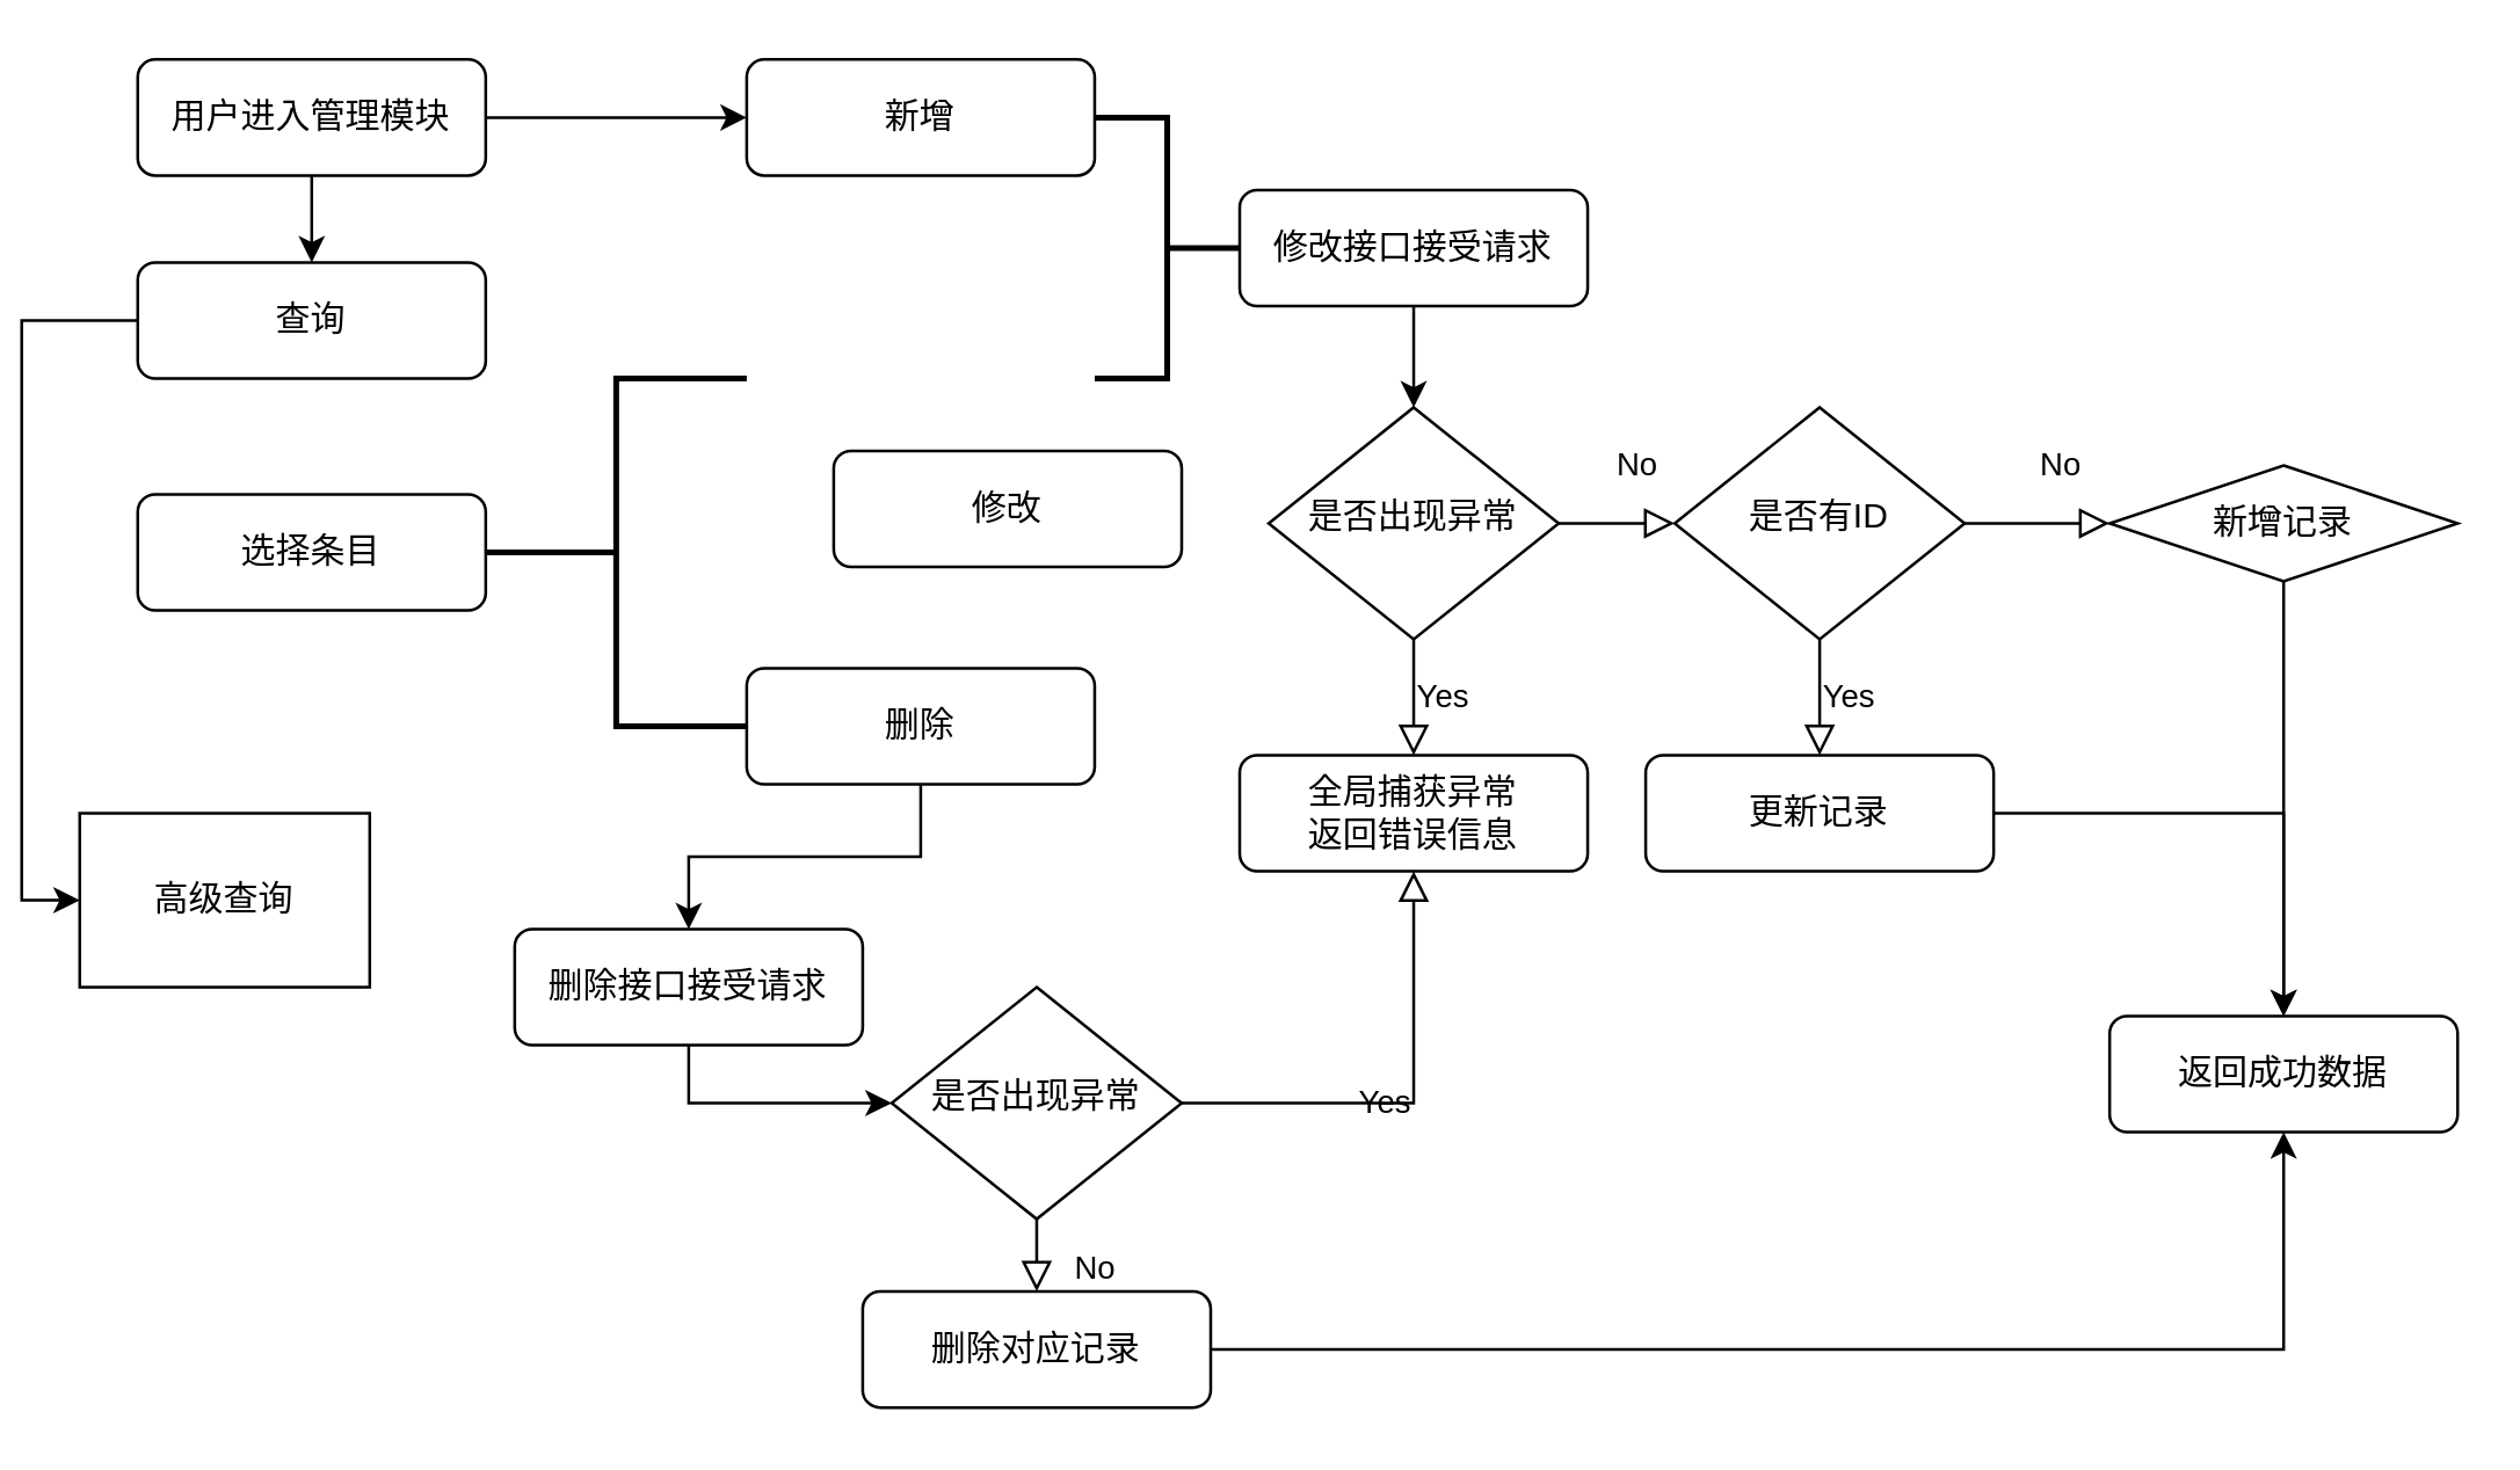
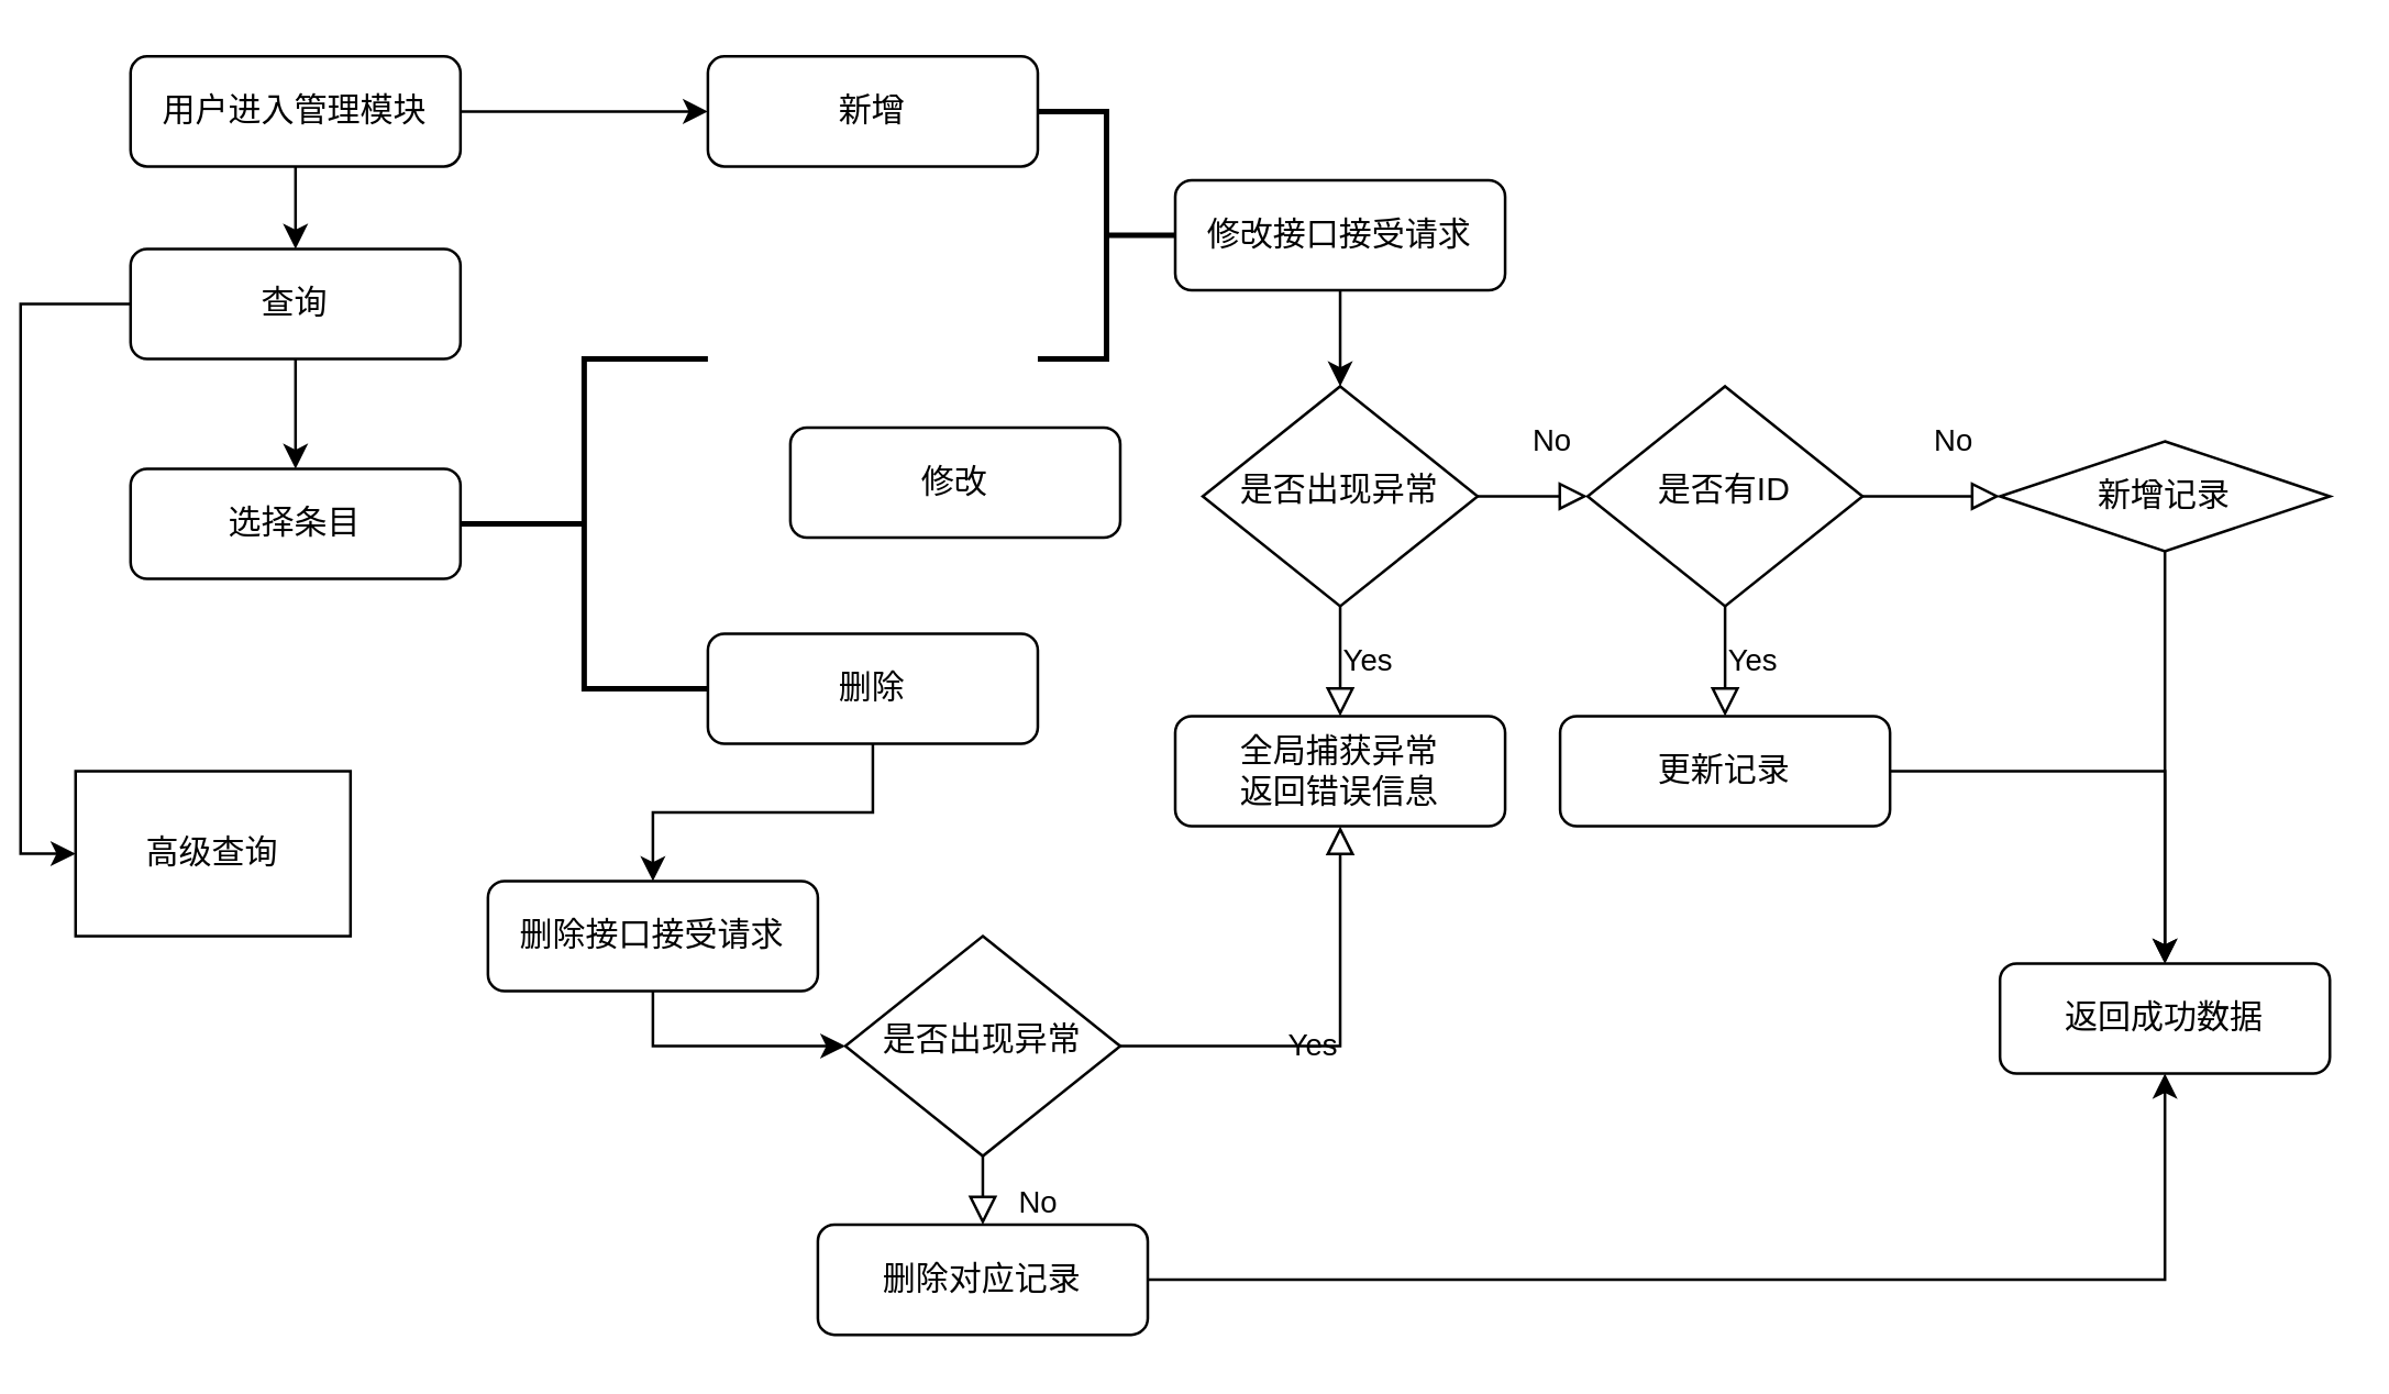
  <mxCell id="0" />
  <mxCell id="1" parent="0" />
  <mxCell id="2" style="edgeStyle=orthogonalEdgeStyle;rounded=0;orthogonalLoop=1;jettySize=auto;html=1;exitX=1;exitY=0.5;exitDx=0;exitDy=0;entryX=0;entryY=0.5;entryDx=0;entryDy=0;" edge="1" parent="1" source="4" target="5"><mxGeometry relative="1" as="geometry" /></mxCell>
  <mxCell id="3" style="edgeStyle=orthogonalEdgeStyle;rounded=0;orthogonalLoop=1;jettySize=auto;html=1;exitX=0.5;exitY=1;exitDx=0;exitDy=0;entryX=0.5;entryY=0;entryDx=0;entryDy=0;" edge="1" parent="1" source="4" target="11"><mxGeometry relative="1" as="geometry" /></mxCell>
  <mxCell id="4" value="用户进入管理模块" style="rounded=1;whiteSpace=wrap;html=1;fontSize=12;glass=0;strokeWidth=1;shadow=0;" vertex="1" parent="1"><mxGeometry x="40" y="20" width="120" height="40" as="geometry" /></mxCell>
  <mxCell id="5" value="新增" style="rounded=1;whiteSpace=wrap;html=1;fontSize=12;glass=0;strokeWidth=1;shadow=0;" vertex="1" parent="1"><mxGeometry x="250" y="20" width="120" height="40" as="geometry" /></mxCell>
  <mxCell id="6" value="" style="edgeStyle=orthogonalEdgeStyle;rounded=0;orthogonalLoop=1;jettySize=auto;html=1;entryX=0.5;entryY=0;entryDx=0;entryDy=0;exitX=0.5;exitY=1;exitDx=0;exitDy=0;" edge="1" parent="1" source="7" target="37"><mxGeometry relative="1" as="geometry" /></mxCell>
  <mxCell id="7" value="删除" style="rounded=1;whiteSpace=wrap;html=1;fontSize=12;glass=0;strokeWidth=1;shadow=0;" vertex="1" parent="1"><mxGeometry x="250" y="230" width="120" height="40" as="geometry" /></mxCell>
  <mxCell id="8" value="修改" style="rounded=1;whiteSpace=wrap;html=1;fontSize=12;glass=0;strokeWidth=1;shadow=0;" vertex="1" parent="1"><mxGeometry x="280" y="155" width="120" height="40" as="geometry" /></mxCell>
+ <mxCell id="9" style="edgeStyle=orthogonalEdgeStyle;rounded=0;orthogonalLoop=1;jettySize=auto;html=1;exitX=0.5;exitY=1;exitDx=0;exitDy=0;" edge="1" parent="1" source="11" target="14"><mxGeometry relative="1" as="geometry"><mxPoint x="94" y="132" as="sourcePoint" /></mxGeometry></mxCell>
  <mxCell id="10" style="edgeStyle=orthogonalEdgeStyle;rounded=0;orthogonalLoop=1;jettySize=auto;html=1;exitX=0;exitY=0.5;exitDx=0;exitDy=0;entryX=0;entryY=0.5;entryDx=0;entryDy=0;" edge="1" parent="1" source="11" target="12"><mxGeometry relative="1" as="geometry" /></mxCell>
  <mxCell id="11" value="查询" style="rounded=1;whiteSpace=wrap;html=1;fontSize=12;glass=0;strokeWidth=1;shadow=0;" vertex="1" parent="1"><mxGeometry x="40" y="90" width="120" height="40" as="geometry" /></mxCell>
  <mxCell id="12" value="高级查询" style="whiteSpace=wrap;html=1;align=center;verticalAlign=middle;treeFolding=1;treeMoving=1;newEdgeStyle={&quot;edgeStyle&quot;:&quot;elbowEdgeStyle&quot;,&quot;startArrow&quot;:&quot;none&quot;,&quot;endArrow&quot;:&quot;none&quot;};" vertex="1" parent="1"><mxGeometry x="20" y="280" width="100" height="60" as="geometry" /></mxCell>
  <mxCell id="13" value="" style="strokeWidth=2;html=1;shape=mxgraph.flowchart.annotation_2;align=left;labelPosition=right;pointerEvents=1;" vertex="1" parent="1"><mxGeometry x="160" y="130" width="90" height="120" as="geometry" /></mxCell>
  <mxCell id="14" value="选择条目" style="rounded=1;whiteSpace=wrap;html=1;fontSize=12;glass=0;strokeWidth=1;shadow=0;" vertex="1" parent="1"><mxGeometry x="40" y="170" width="120" height="40" as="geometry" /></mxCell>
  <mxCell id="15" value="" style="strokeWidth=2;html=1;shape=mxgraph.flowchart.annotation_2;align=left;labelPosition=right;pointerEvents=1;rotation=-180;" vertex="1" parent="1"><mxGeometry x="370" y="40" width="50" height="90" as="geometry" /></mxCell>
  <mxCell id="16" value="" style="edgeStyle=orthogonalEdgeStyle;rounded=0;orthogonalLoop=1;jettySize=auto;html=1;" edge="1" parent="1" source="17" target="26"><mxGeometry relative="1" as="geometry" /></mxCell>
  <mxCell id="17" value="修改接口接受请求" style="rounded=1;whiteSpace=wrap;html=1;fontSize=12;glass=0;strokeWidth=1;shadow=0;" vertex="1" parent="1"><mxGeometry x="420" y="65" width="120" height="40" as="geometry" /></mxCell>
  <mxCell id="18" value="是否有ID" style="rhombus;whiteSpace=wrap;html=1;shadow=0;fontFamily=Helvetica;fontSize=12;align=center;strokeWidth=1;spacing=6;spacingTop=-4;movable=1;resizable=1;rotatable=1;deletable=1;editable=1;locked=0;connectable=1;" vertex="1" parent="1"><mxGeometry x="570" y="140" width="100" height="80" as="geometry" /></mxCell>
  <mxCell id="19" value="Yes" style="edgeStyle=orthogonalEdgeStyle;rounded=0;html=1;jettySize=auto;orthogonalLoop=1;fontSize=11;endArrow=block;endFill=0;endSize=8;strokeWidth=1;shadow=0;labelBackgroundColor=none;exitX=0.5;exitY=1;exitDx=0;exitDy=0;entryX=0.5;entryY=0;entryDx=0;entryDy=0;" edge="1" parent="1" source="18" target="21"><mxGeometry y="10" relative="1" as="geometry"><mxPoint as="offset" /><mxPoint x="-10" y="430" as="sourcePoint" /><mxPoint x="40" y="430" as="targetPoint" /></mxGeometry></mxCell>
  <mxCell id="20" value="" style="edgeStyle=orthogonalEdgeStyle;rounded=0;orthogonalLoop=1;jettySize=auto;html=1;shadow=0;" edge="1" parent="1" source="21" target="25"><mxGeometry relative="1" as="geometry" /></mxCell>
  <mxCell id="21" value="更新记录" style="rounded=1;whiteSpace=wrap;html=1;fontSize=12;glass=0;strokeWidth=1;shadow=0;" vertex="1" parent="1"><mxGeometry x="560" y="260" width="120" height="40" as="geometry" /></mxCell>
  <mxCell id="22" value="" style="edgeStyle=orthogonalEdgeStyle;rounded=0;orthogonalLoop=1;jettySize=auto;html=1;shadow=0;" edge="1" parent="1" source="23" target="25"><mxGeometry relative="1" as="geometry" /></mxCell>
  <mxCell id="23" value="新增记录" style="rhombus;whiteSpace=wrap;html=1;fontSize=12;glass=0;strokeWidth=1;shadow=0;" vertex="1" parent="1"><mxGeometry x="720" y="160" width="120" height="40" as="geometry" /></mxCell>
  <mxCell id="24" value="No" style="rounded=0;html=1;jettySize=auto;orthogonalLoop=1;fontSize=11;endArrow=block;endFill=0;endSize=8;strokeWidth=1;shadow=0;labelBackgroundColor=none;edgeStyle=orthogonalEdgeStyle;exitX=1;exitY=0.5;exitDx=0;exitDy=0;entryX=0;entryY=0.5;entryDx=0;entryDy=0;" edge="1" parent="1" source="18" target="23"><mxGeometry x="0.333" y="20" relative="1" as="geometry"><mxPoint as="offset" /><mxPoint x="-60" y="470" as="sourcePoint" /><mxPoint x="-60" y="530" as="targetPoint" /></mxGeometry></mxCell>
  <mxCell id="25" value="返回成功数据" style="rounded=1;whiteSpace=wrap;html=1;fontSize=12;glass=0;strokeWidth=1;shadow=0;" vertex="1" parent="1"><mxGeometry x="720" y="350" width="120" height="40" as="geometry" /></mxCell>
  <mxCell id="26" value="是否出现异常" style="rhombus;whiteSpace=wrap;html=1;shadow=0;fontFamily=Helvetica;fontSize=12;align=center;strokeWidth=1;spacing=6;spacingTop=-4;movable=1;resizable=1;rotatable=1;deletable=1;editable=1;locked=0;connectable=1;" vertex="1" parent="1"><mxGeometry x="430" y="140" width="100" height="80" as="geometry" /></mxCell>
  <mxCell id="27" value="No" style="rounded=0;html=1;jettySize=auto;orthogonalLoop=1;fontSize=11;endArrow=block;endFill=0;endSize=8;strokeWidth=1;shadow=0;labelBackgroundColor=none;edgeStyle=orthogonalEdgeStyle;exitX=1;exitY=0.5;exitDx=0;exitDy=0;entryX=0;entryY=0.5;entryDx=0;entryDy=0;" edge="1" parent="1" source="26" target="18"><mxGeometry x="0.333" y="20" relative="1" as="geometry"><mxPoint as="offset" /><mxPoint x="540" y="290" as="sourcePoint" /><mxPoint x="590" y="290" as="targetPoint" /></mxGeometry></mxCell>
  <mxCell id="28" value="全局捕获异常&lt;br&gt;返回错误信息" style="rounded=1;whiteSpace=wrap;html=1;fontSize=12;glass=0;strokeWidth=1;shadow=0;" vertex="1" parent="1"><mxGeometry x="420" y="260" width="120" height="40" as="geometry" /></mxCell>
  <mxCell id="29" value="" style="edgeStyle=orthogonalEdgeStyle;rounded=0;orthogonalLoop=1;jettySize=auto;html=1;entryX=0.5;entryY=1;entryDx=0;entryDy=0;" edge="1" parent="1" target="26"><mxGeometry relative="1" as="geometry"><mxPoint x="480" y="220" as="sourcePoint" /><mxPoint x="-150" y="430" as="targetPoint" /></mxGeometry></mxCell>
  <mxCell id="30" value="Yes" style="edgeStyle=orthogonalEdgeStyle;rounded=0;html=1;jettySize=auto;orthogonalLoop=1;fontSize=11;endArrow=block;endFill=0;endSize=8;strokeWidth=1;shadow=0;labelBackgroundColor=none;exitX=0.5;exitY=1;exitDx=0;exitDy=0;entryX=0.5;entryY=0;entryDx=0;entryDy=0;" edge="1" parent="1" source="26" target="28"><mxGeometry y="10" relative="1" as="geometry"><mxPoint as="offset" /><mxPoint x="-150" y="430" as="sourcePoint" /><mxPoint x="-80" y="370" as="targetPoint" /></mxGeometry></mxCell>
  <mxCell id="31" value="是否出现异常" style="rhombus;whiteSpace=wrap;html=1;shadow=0;fontFamily=Helvetica;fontSize=12;align=center;strokeWidth=1;spacing=6;spacingTop=-4;movable=1;resizable=1;rotatable=1;deletable=1;editable=1;locked=0;connectable=1;" vertex="1" parent="1"><mxGeometry x="300" y="340" width="100" height="80" as="geometry" /></mxCell>
  <mxCell id="32" value="Yes" style="edgeStyle=orthogonalEdgeStyle;rounded=0;html=1;jettySize=auto;orthogonalLoop=1;fontSize=11;endArrow=block;endFill=0;endSize=8;strokeWidth=1;shadow=0;labelBackgroundColor=none;exitX=1;exitY=0.5;exitDx=0;exitDy=0;entryX=0.5;entryY=1;entryDx=0;entryDy=0;" edge="1" parent="1" source="31" target="28"><mxGeometry y="10" relative="1" as="geometry"><mxPoint as="offset" /><mxPoint x="490" y="230" as="sourcePoint" /><mxPoint x="490" y="270" as="targetPoint" /></mxGeometry></mxCell>
  <mxCell id="33" value="No" style="rounded=0;html=1;jettySize=auto;orthogonalLoop=1;fontSize=11;endArrow=block;endFill=0;endSize=8;strokeWidth=1;shadow=0;labelBackgroundColor=none;edgeStyle=orthogonalEdgeStyle;exitX=0.5;exitY=1;exitDx=0;exitDy=0;entryX=0.5;entryY=0;entryDx=0;entryDy=0;" edge="1" parent="1" source="31" target="35"><mxGeometry x="0.333" y="20" relative="1" as="geometry"><mxPoint as="offset" /><mxPoint x="680" y="190" as="sourcePoint" /><mxPoint x="310" y="420" as="targetPoint" /></mxGeometry></mxCell>
  <mxCell id="34" style="edgeStyle=orthogonalEdgeStyle;rounded=0;orthogonalLoop=1;jettySize=auto;html=1;exitX=1;exitY=0.5;exitDx=0;exitDy=0;entryX=0.5;entryY=1;entryDx=0;entryDy=0;" edge="1" parent="1" source="35" target="25"><mxGeometry relative="1" as="geometry" /></mxCell>
  <mxCell id="35" value="删除对应记录" style="rounded=1;whiteSpace=wrap;html=1;fontSize=12;glass=0;strokeWidth=1;shadow=0;" vertex="1" parent="1"><mxGeometry x="290" y="445" width="120" height="40" as="geometry" /></mxCell>
  <mxCell id="36" style="edgeStyle=orthogonalEdgeStyle;rounded=0;orthogonalLoop=1;jettySize=auto;html=1;exitX=0.5;exitY=1;exitDx=0;exitDy=0;" edge="1" parent="1" source="37" target="31"><mxGeometry relative="1" as="geometry" /></mxCell>
  <mxCell id="37" value="删除接口接受请求" style="rounded=1;whiteSpace=wrap;html=1;fontSize=12;glass=0;strokeWidth=1;shadow=0;" vertex="1" parent="1"><mxGeometry x="170" y="320" width="120" height="40" as="geometry" /></mxCell>
